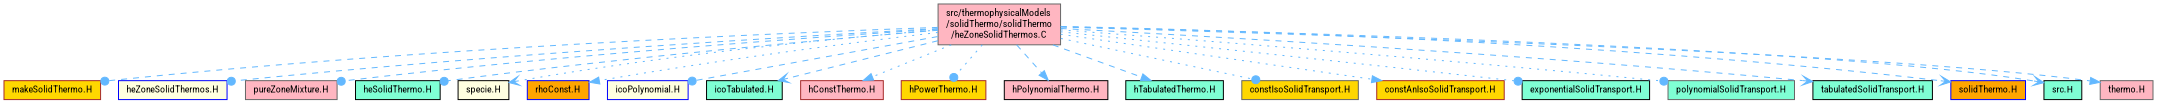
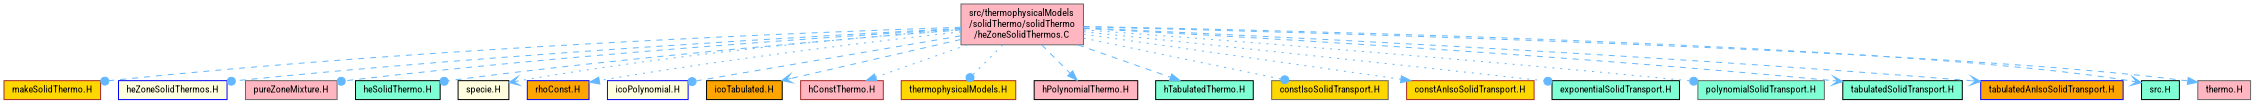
  digraph {
    fontname="Roboto Condensed"
    node [color=black fillcolor=aquamarine fontname="Roboto Condensed" fontsize=10 shape=box style=filled]
    edge [arrowhead=dot color=steelblue1 fontname="Roboto Condensed" fontsize=10 labelfontname=Helvetica labelfontsize=10 style=dashed]
    n1 [color=gray40 fillcolor=lightpink fontcolor=black height=0.2 label="src/thermophysicalModels\l/solidThermo/solidThermo\l/heZoneSolidThermos.C" width=0.4]
    n2 [color=brown fillcolor=gold height=0.2 label="makeSolidThermo.H" width=0.4]
    n3 [color=blue fillcolor=lightyellow height=0.2 label="heZoneSolidThermos.H" width=0.4]
    n4 [color=gray40 fillcolor=lightpink height=0.2 label="pureZoneMixture.H" width=0.4]
    n5 [height=0.2 label="heSolidThermo.H" width=0.4]
    n6 [fillcolor=lightyellow height=0.2 label="specie.H" width=0.4]
    n7 [color=blue fillcolor=orange height=0.2 label="rhoConst.H" width=0.4]
    n8 [color=blue fillcolor=lightyellow height=0.2 label="icoPolynomial.H" width=0.4]
-   n9 [height=0.2 label="icoTabulated.H" width=0.4]
+   n9 [fillcolor=orange height=0.2 label="icoTabulated.H" width=0.4]
    n10 [color=brown fillcolor=lightpink height=0.2 label="hConstThermo.H" width=0.4]
-   n11 [color=brown fillcolor=gold height=0.2 label="hPowerThermo.H" width=0.4]
+   n11 [color=brown fillcolor=gold height=0.2 label="thermophysicalModels.H" width=0.4]
    n12 [fillcolor=lightpink height=0.2 label="hPolynomialThermo.H" width=0.4]
    n13 [height=0.2 label="hTabulatedThermo.H" width=0.4]
    n14 [color=gray40 fillcolor=gold height=0.2 label="constIsoSolidTransport.H" width=0.4]
    n15 [color=brown fillcolor=gold height=0.2 label="constAnIsoSolidTransport.H" width=0.4]
    n16 [height=0.2 label="exponentialSolidTransport.H" width=0.4]
    n17 [color=gray40 height=0.2 label="polynomialSolidTransport.H" width=0.4]
    n18 [height=0.2 label="tabulatedSolidTransport.H" width=0.4]
-   n19 [color=blue fillcolor=orange height=0.2 label="solidThermo.H" width=0.4]
+   n19 [color=blue fillcolor=orange height=0.2 label="tabulatedAnIsoSolidTransport.H" width=0.4]
    n20 [height=0.2 label="src.H" width=0.4]
    n21 [color=gray40 fillcolor=lightpink height=0.2 label="thermo.H" width=0.4]
    n1 -> n2
    n1 -> n3
    n1 -> n4
    n1 -> n5
    n1 -> n6 [arrowhead=vee style=dotted]
    n1 -> n7 [arrowhead=normal style=dotted]
    n1 -> n8
    n1 -> n9 [arrowhead=vee]
    n1 -> n10 [arrowhead=normal style=dotted]
    n1 -> n11 [style=dotted]
    n1 -> n12 [arrowhead=normal]
    n1 -> n13 [arrowhead=normal]
    n1 -> n14 [style=dotted]
    n1 -> n15 [arrowhead=normal style=dotted]
    n1 -> n16 [style=dotted]
    n1 -> n17 [style=dotted]
    n1 -> n18 [arrowhead=vee]
    n1 -> n19 [arrowhead=vee]
    n1 -> n20 [arrowhead=vee]
    n1 -> n21 [arrowhead=normal]
  }
